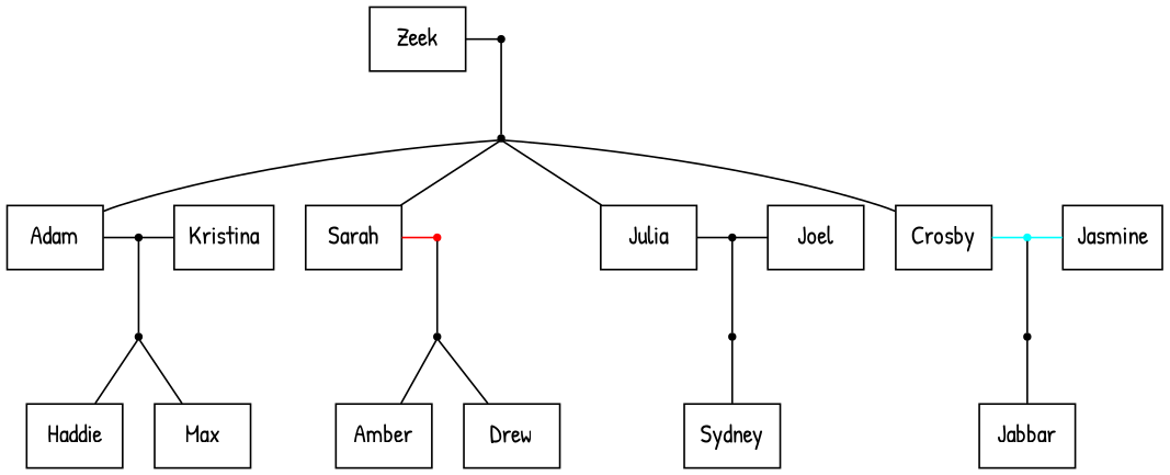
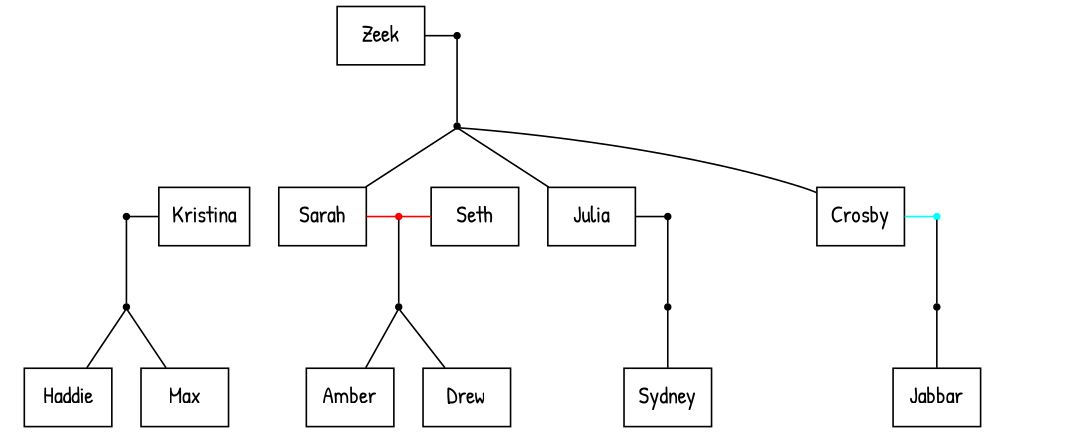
  graph {
    fontname="Patrick Hand"
    node [fontname="Patrick Hand" shape=box]
    edge [fontname="Patrick Hand"]
    Zeek_Camille [shape=point]
    Zeek
-   Adam
    Sarah
    Julia
    Crosby
    Adam_Kristina [shape=point]
    Kristina
    Haddie
    Max
    Sarah_Seth [color=red shape=point]
+   Seth
    Amber
    Drew
    Julia_Joel [shape=point]
-   Joel
    Sydney
    Crosby_Jasmine [color=cyan shape=point]
-   Jasmine
    Jabbar
    Zeek_Camille_sibs [shape=point]
    Adam_Kristina_sibs [shape=point]
    Sarah_Seth_sibs [shape=point]
    Julia_Joel_sibs [shape=point]
    Crosby_Jasmine_sibs [shape=point]
    subgraph sub_1 {
      rank=same
      Zeek_Camille
      Zeek
    }
    subgraph sub_2 {
      rank=same
-     Adam
      Sarah
      Julia
      Crosby
    }
    subgraph sub_3 {
      rank=same
-     Adam
      Adam_Kristina
      Kristina
    }
    subgraph sub_4 {
      rank=same
      Haddie
      Max
    }
    subgraph sub_5 {
      rank=same
      Sarah
      Sarah_Seth
+     Seth
    }
    subgraph sub_6 {
      rank=same
      Amber
      Drew
    }
    subgraph sub_7 {
      rank=same
      Julia
      Julia_Joel
-     Joel
    }
    subgraph sub_8 {
      rank=same
      Sydney
    }
    subgraph sub_9 {
      rank=same
      Crosby
      Crosby_Jasmine
-     Jasmine
    }
    subgraph sub_10 {
      rank=same
      Jabbar
    }
    Zeek_Camille -- Zeek_Camille_sibs
    Zeek -- Zeek_Camille
-   Adam -- Adam_Kristina
    Sarah -- Sarah_Seth [color=red]
    Julia -- Julia_Joel
    Crosby -- Crosby_Jasmine [color=cyan]
    Adam_Kristina -- Kristina
    Adam_Kristina -- Adam_Kristina_sibs
+   Sarah_Seth -- Seth [color=red]
    Sarah_Seth -- Sarah_Seth_sibs
-   Julia_Joel -- Joel
    Julia_Joel -- Julia_Joel_sibs
-   Crosby_Jasmine -- Jasmine [color=cyan]
    Crosby_Jasmine -- Crosby_Jasmine_sibs
-   Zeek_Camille_sibs -- Adam
    Zeek_Camille_sibs -- Sarah
    Zeek_Camille_sibs -- Julia
    Zeek_Camille_sibs -- Crosby
    Adam_Kristina_sibs -- Haddie
    Adam_Kristina_sibs -- Max
    Sarah_Seth_sibs -- Amber
    Sarah_Seth_sibs -- Drew
    Julia_Joel_sibs -- Sydney
    Crosby_Jasmine_sibs -- Jabbar
  }
